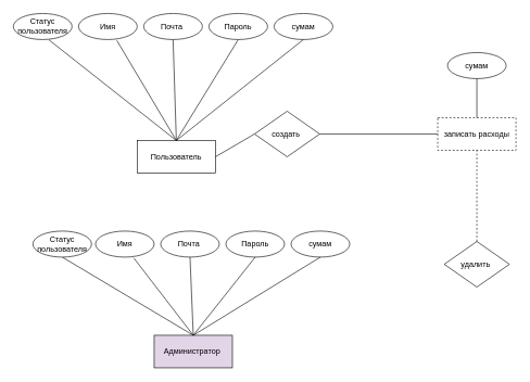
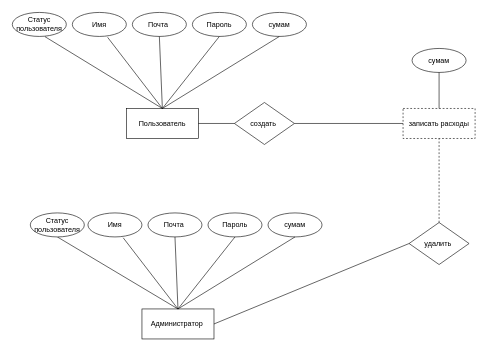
  <mxCell id="0" />
  <mxCell id="1" parent="0" />
- <mxCell id="2" value="Пользователь" style="rounded=0;whiteSpace=wrap;html=1;" vertex="1" parent="1"><mxGeometry x="210" y="215" width="120" height="50" as="geometry" /></mxCell>
+ <mxCell id="2" value="Пользователь" style="rounded=0;whiteSpace=wrap;html=1;" vertex="1" parent="1"><mxGeometry x="210" y="180" width="120" height="50" as="geometry" /></mxCell>
  <mxCell id="3" value="Имя" style="ellipse;whiteSpace=wrap;html=1;" vertex="1" parent="1"><mxGeometry x="120" y="20" width="90" height="40" as="geometry" /></mxCell>
  <mxCell id="4" value="Почта&amp;nbsp;" style="ellipse;whiteSpace=wrap;html=1;" vertex="1" parent="1"><mxGeometry x="220" y="20" width="90" height="40" as="geometry" /></mxCell>
  <mxCell id="5" value="Пароль" style="ellipse;whiteSpace=wrap;html=1;" vertex="1" parent="1"><mxGeometry x="320" y="20" width="90" height="40" as="geometry" /></mxCell>
  <mxCell id="6" value="Статус пользователя" style="ellipse;whiteSpace=wrap;html=1;" vertex="1" parent="1"><mxGeometry x="20" y="20" width="90" height="40" as="geometry" /></mxCell>
  <mxCell id="7" value="" style="endArrow=none;html=1;rounded=0;entryX=0.603;entryY=1.007;entryDx=0;entryDy=0;entryPerimeter=0;exitX=0.5;exitY=0;exitDx=0;exitDy=0;" edge="1" parent="1" source="2" target="6"><mxGeometry width="50" height="50" relative="1" as="geometry"><mxPoint x="110" y="150" as="sourcePoint" /><mxPoint x="160" y="100" as="targetPoint" /></mxGeometry></mxCell>
  <mxCell id="8" value="" style="endArrow=none;html=1;rounded=0;entryX=0.653;entryY=1.036;entryDx=0;entryDy=0;entryPerimeter=0;exitX=0.5;exitY=0;exitDx=0;exitDy=0;" edge="1" parent="1" source="2" target="3"><mxGeometry width="50" height="50" relative="1" as="geometry"><mxPoint x="110" y="150" as="sourcePoint" /><mxPoint x="160" y="100" as="targetPoint" /></mxGeometry></mxCell>
  <mxCell id="9" value="" style="endArrow=none;html=1;rounded=0;entryX=0.5;entryY=1;entryDx=0;entryDy=0;exitX=0.5;exitY=0;exitDx=0;exitDy=0;" edge="1" parent="1" source="2" target="4"><mxGeometry width="50" height="50" relative="1" as="geometry"><mxPoint x="160" y="150" as="sourcePoint" /><mxPoint x="210" y="100" as="targetPoint" /></mxGeometry></mxCell>
  <mxCell id="10" value="" style="endArrow=none;html=1;rounded=0;entryX=0.5;entryY=1;entryDx=0;entryDy=0;exitX=0.5;exitY=0;exitDx=0;exitDy=0;" edge="1" parent="1" source="2" target="5"><mxGeometry width="50" height="50" relative="1" as="geometry"><mxPoint x="220" y="160" as="sourcePoint" /><mxPoint x="270" y="110" as="targetPoint" /></mxGeometry></mxCell>
  <mxCell id="11" value="сумам" style="ellipse;whiteSpace=wrap;html=1;" vertex="1" parent="1"><mxGeometry x="420" y="20" width="90" height="40" as="geometry" /></mxCell>
  <mxCell id="12" value="" style="endArrow=none;html=1;rounded=0;entryX=0.5;entryY=1;entryDx=0;entryDy=0;exitX=0.5;exitY=0;exitDx=0;exitDy=0;" edge="1" parent="1" source="2" target="11"><mxGeometry width="50" height="50" relative="1" as="geometry"><mxPoint x="320" y="180" as="sourcePoint" /><mxPoint x="370" y="130" as="targetPoint" /></mxGeometry></mxCell>
  <mxCell id="13" value="создать&amp;nbsp;" style="rhombus;whiteSpace=wrap;html=1;" vertex="1" parent="1"><mxGeometry x="390" y="170" width="100" height="70" as="geometry" /></mxCell>
  <mxCell id="14" value="записать расходы" style="rounded=0;whiteSpace=wrap;html=1;dashed=1;" vertex="1" parent="1"><mxGeometry x="671" y="180" width="120" height="50" as="geometry" /></mxCell>
  <mxCell id="15" value="" style="endArrow=none;html=1;rounded=0;entryX=0;entryY=0.5;entryDx=0;entryDy=0;exitX=1;exitY=0.5;exitDx=0;exitDy=0;" edge="1" parent="1" source="2" target="13"><mxGeometry width="50" height="50" relative="1" as="geometry"><mxPoint x="370" y="350" as="sourcePoint" /><mxPoint x="420" y="300" as="targetPoint" /></mxGeometry></mxCell>
  <mxCell id="16" value="" style="endArrow=none;html=1;rounded=0;entryX=0;entryY=0.5;entryDx=0;entryDy=0;exitX=1;exitY=0.5;exitDx=0;exitDy=0;" edge="1" parent="1" source="13" target="14"><mxGeometry width="50" height="50" relative="1" as="geometry"><mxPoint x="336" y="350" as="sourcePoint" /><mxPoint x="386" y="300" as="targetPoint" /></mxGeometry></mxCell>
  <mxCell id="17" value="сумам" style="ellipse;whiteSpace=wrap;html=1;" vertex="1" parent="1"><mxGeometry x="686" y="80" width="90" height="40" as="geometry" /></mxCell>
  <mxCell id="18" value="" style="endArrow=none;html=1;rounded=0;entryX=0.5;entryY=0;entryDx=0;entryDy=0;exitX=0.5;exitY=1;exitDx=0;exitDy=0;" edge="1" parent="1" source="17" target="14"><mxGeometry width="50" height="50" relative="1" as="geometry"><mxPoint x="336" y="350" as="sourcePoint" /><mxPoint x="386" y="300" as="targetPoint" /></mxGeometry></mxCell>
- <mxCell id="19" value="Администратор&amp;nbsp;" style="rounded=0;whiteSpace=wrap;html=1;fillColor=#e1d5e7;" vertex="1" parent="1"><mxGeometry x="236" y="514" width="120" height="50" as="geometry" /></mxCell>
+ <mxCell id="19" value="Администратор&amp;nbsp;" style="rounded=0;whiteSpace=wrap;html=1;" vertex="1" parent="1"><mxGeometry x="236" y="514" width="120" height="50" as="geometry" /></mxCell>
  <mxCell id="20" value="Имя" style="ellipse;whiteSpace=wrap;html=1;" vertex="1" parent="1"><mxGeometry x="146" y="354" width="90" height="40" as="geometry" /></mxCell>
  <mxCell id="21" value="Почта&amp;nbsp;" style="ellipse;whiteSpace=wrap;html=1;" vertex="1" parent="1"><mxGeometry x="246" y="354" width="90" height="40" as="geometry" /></mxCell>
  <mxCell id="22" value="Пароль" style="ellipse;whiteSpace=wrap;html=1;" vertex="1" parent="1"><mxGeometry x="346" y="354" width="90" height="40" as="geometry" /></mxCell>
  <mxCell id="23" value="" style="endArrow=none;html=1;rounded=0;entryX=0.5;entryY=1;entryDx=0;entryDy=0;exitX=0.5;exitY=0;exitDx=0;exitDy=0;" edge="1" parent="1" source="19" target="31"><mxGeometry width="50" height="50" relative="1" as="geometry"><mxPoint x="136" y="484" as="sourcePoint" /><mxPoint x="100" y="394" as="targetPoint" /></mxGeometry></mxCell>
  <mxCell id="24" value="" style="endArrow=none;html=1;rounded=0;entryX=0.653;entryY=1.036;entryDx=0;entryDy=0;entryPerimeter=0;exitX=0.5;exitY=0;exitDx=0;exitDy=0;" edge="1" parent="1" source="19" target="20"><mxGeometry width="50" height="50" relative="1" as="geometry"><mxPoint x="136" y="484" as="sourcePoint" /><mxPoint x="186" y="434" as="targetPoint" /></mxGeometry></mxCell>
  <mxCell id="25" value="" style="endArrow=none;html=1;rounded=0;entryX=0.5;entryY=1;entryDx=0;entryDy=0;exitX=0.5;exitY=0;exitDx=0;exitDy=0;" edge="1" parent="1" source="19" target="21"><mxGeometry width="50" height="50" relative="1" as="geometry"><mxPoint x="186" y="484" as="sourcePoint" /><mxPoint x="236" y="434" as="targetPoint" /></mxGeometry></mxCell>
  <mxCell id="26" value="" style="endArrow=none;html=1;rounded=0;entryX=0.5;entryY=1;entryDx=0;entryDy=0;exitX=0.5;exitY=0;exitDx=0;exitDy=0;" edge="1" parent="1" source="19" target="22"><mxGeometry width="50" height="50" relative="1" as="geometry"><mxPoint x="246" y="494" as="sourcePoint" /><mxPoint x="296" y="444" as="targetPoint" /></mxGeometry></mxCell>
  <mxCell id="27" value="сумам" style="ellipse;whiteSpace=wrap;html=1;" vertex="1" parent="1"><mxGeometry x="446" y="354" width="90" height="40" as="geometry" /></mxCell>
  <mxCell id="28" value="" style="endArrow=none;html=1;rounded=0;entryX=0.5;entryY=1;entryDx=0;entryDy=0;exitX=0.5;exitY=0;exitDx=0;exitDy=0;" edge="1" parent="1" source="19" target="27"><mxGeometry width="50" height="50" relative="1" as="geometry"><mxPoint x="346" y="514" as="sourcePoint" /><mxPoint x="396" y="464" as="targetPoint" /></mxGeometry></mxCell>
  <mxCell id="29" value="удалить&amp;nbsp;" style="rhombus;whiteSpace=wrap;html=1;" vertex="1" parent="1"><mxGeometry x="681" y="370" width="100" height="70" as="geometry" /></mxCell>
+ <mxCell id="30" value="" style="endArrow=none;html=1;rounded=0;entryX=0;entryY=0.5;entryDx=0;entryDy=0;exitX=1;exitY=0.5;exitDx=0;exitDy=0;" edge="1" parent="1" source="19" target="29"><mxGeometry width="50" height="50" relative="1" as="geometry"><mxPoint x="396" y="684" as="sourcePoint" /><mxPoint x="446" y="634" as="targetPoint" /></mxGeometry></mxCell>
  <mxCell id="31" value="Статус пользователя" style="ellipse;whiteSpace=wrap;html=1;" vertex="1" parent="1"><mxGeometry x="50" y="354" width="90" height="40" as="geometry" /></mxCell>
  <mxCell id="32" value="" style="endArrow=none;html=1;rounded=0;entryX=0.5;entryY=1;entryDx=0;entryDy=0;exitX=0.5;exitY=0;exitDx=0;exitDy=0;dashed=1;" edge="1" parent="1" source="29" target="14"><mxGeometry width="50" height="50" relative="1" as="geometry"><mxPoint x="380" y="380" as="sourcePoint" /><mxPoint x="430" y="330" as="targetPoint" /></mxGeometry></mxCell>
